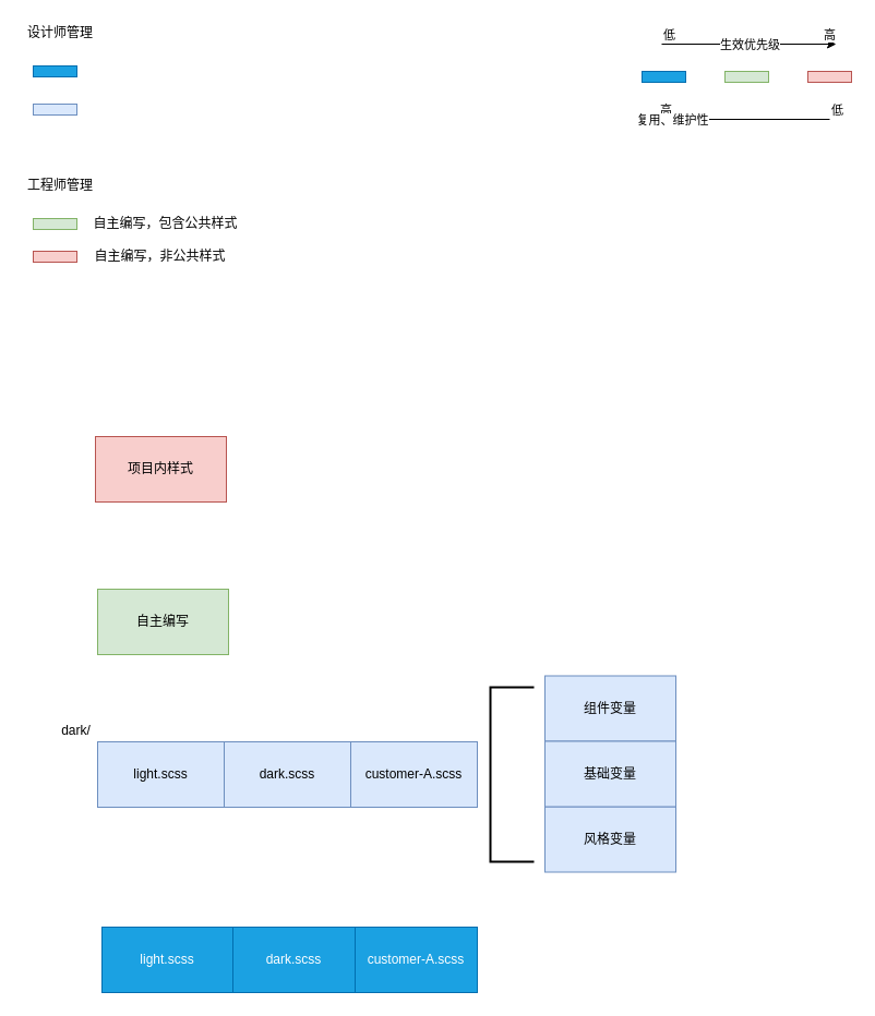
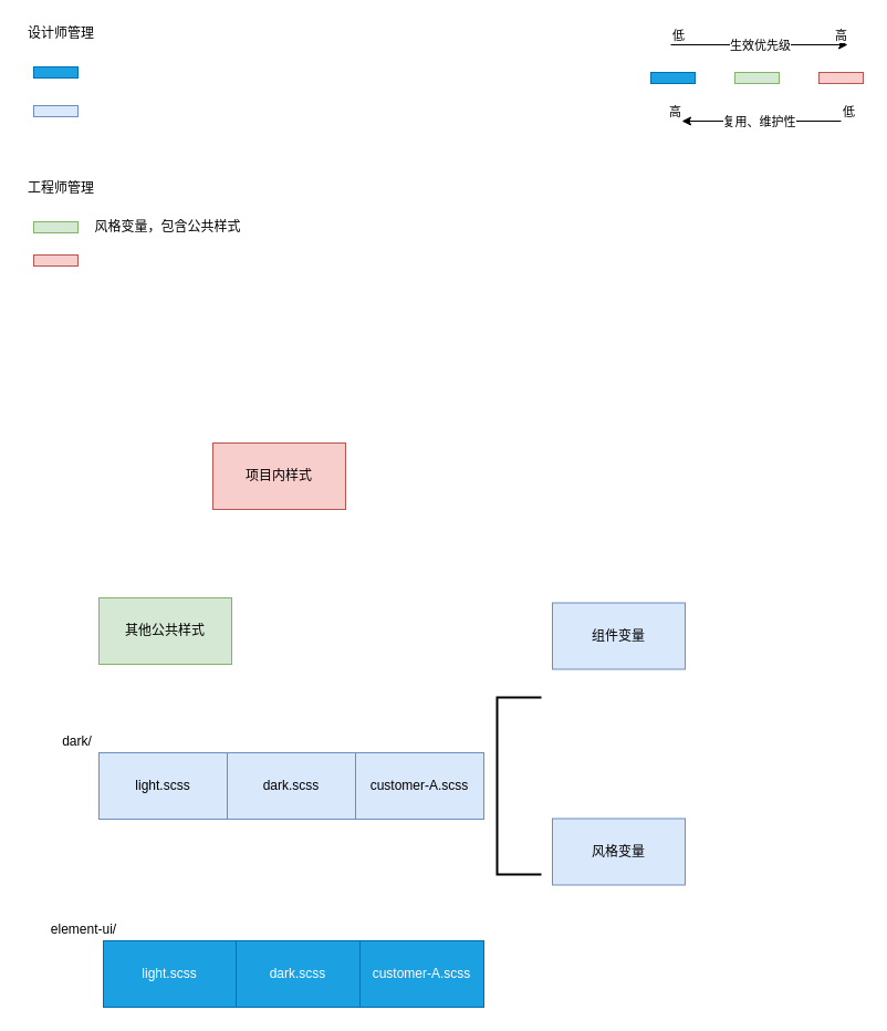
  <mxCell id="0" />
  <mxCell id="1" parent="0" />
  <mxCell id="2" value="dark.scss" style="rounded=0;whiteSpace=wrap;html=1;fillColor=#1ba1e2;strokeColor=#006EAF;fontColor=#ffffff;" parent="1" vertex="1"><mxGeometry x="213" y="850" width="112" height="60" as="geometry" /></mxCell>
  <mxCell id="3" value="light.scss" style="rounded=0;whiteSpace=wrap;html=1;fillColor=#1ba1e2;strokeColor=#006EAF;fontColor=#ffffff;" parent="1" vertex="1"><mxGeometry x="93" y="850" width="120" height="60" as="geometry" /></mxCell>
  <mxCell id="4" value="customer-A.scss" style="rounded=0;whiteSpace=wrap;html=1;fillColor=#1ba1e2;strokeColor=#006EAF;fontColor=#ffffff;" parent="1" vertex="1"><mxGeometry x="325" y="850" width="112" height="60" as="geometry" /></mxCell>
  <mxCell id="5" value="customer-A.scss" style="rounded=0;whiteSpace=wrap;html=1;fillColor=#dae8fc;strokeColor=#6c8ebf;" parent="1" vertex="1"><mxGeometry x="321" y="680" width="116" height="60" as="geometry" /></mxCell>
  <mxCell id="6" value="风格变量" style="rounded=0;whiteSpace=wrap;html=1;fillColor=#dae8fc;strokeColor=#6c8ebf;" parent="1" vertex="1"><mxGeometry x="499" y="739.5" width="120" height="60" as="geometry" /></mxCell>
- <mxCell id="7" value="组件变量" style="rounded=0;whiteSpace=wrap;html=1;fillColor=#dae8fc;strokeColor=#6c8ebf;" parent="1" vertex="1"><mxGeometry x="499" y="619.5" width="120" height="60" as="geometry" /></mxCell>
+ <mxCell id="7" value="组件变量" style="rounded=0;whiteSpace=wrap;html=1;fillColor=#dae8fc;strokeColor=#6c8ebf;" parent="1" vertex="1"><mxGeometry x="499" y="544.5" width="120" height="60" as="geometry" /></mxCell>
  <mxCell id="8" value="light.scss" style="rounded=0;whiteSpace=wrap;html=1;fillColor=#dae8fc;strokeColor=#6c8ebf;" parent="1" vertex="1"><mxGeometry x="89" y="680" width="116" height="60" as="geometry" /></mxCell>
  <mxCell id="9" value="dark.scss" style="rounded=0;whiteSpace=wrap;html=1;fillColor=#dae8fc;strokeColor=#6c8ebf;" parent="1" vertex="1"><mxGeometry x="205" y="680" width="116" height="60" as="geometry" /></mxCell>
  <mxCell id="10" value="设计师管理" style="text;html=1;strokeColor=none;fillColor=none;align=center;verticalAlign=middle;whiteSpace=wrap;rounded=0;" parent="1" vertex="1"><mxGeometry x="20" y="20" width="70" height="20" as="geometry" /></mxCell>
  <mxCell id="11" value="" style="rounded=0;whiteSpace=wrap;html=1;fillColor=#1ba1e2;strokeColor=#006EAF;fontColor=#ffffff;" parent="1" vertex="1"><mxGeometry x="30" y="60" width="40" height="10" as="geometry" /></mxCell>
  <mxCell id="12" value="" style="rounded=0;whiteSpace=wrap;html=1;fillColor=#dae8fc;strokeColor=#6c8ebf;" parent="1" vertex="1"><mxGeometry x="30" y="95" width="40" height="10" as="geometry" /></mxCell>
  <mxCell id="13" style="edgeStyle=orthogonalEdgeStyle;rounded=0;orthogonalLoop=1;jettySize=auto;html=1;exitX=0.5;exitY=1;exitDx=0;exitDy=0;" parent="1" source="6" target="6" edge="1"><mxGeometry relative="1" as="geometry" /></mxCell>
  <mxCell id="14" value="" style="rounded=0;whiteSpace=wrap;html=1;fillColor=#d5e8d4;strokeColor=#82b366;" parent="1" vertex="1"><mxGeometry x="30" y="200" width="40" height="10" as="geometry" /></mxCell>
- <mxCell id="15" value="自主编写，包含公共样式" style="text;html=1;align=center;verticalAlign=middle;resizable=0;points=[];autosize=1;" parent="1" vertex="1"><mxGeometry x="76" y="195" width="150" height="20" as="geometry" /></mxCell>
+ <mxCell id="15" value="风格变量，包含公共样式" style="text;html=1;align=center;verticalAlign=middle;resizable=0;points=[];autosize=1;" parent="1" vertex="1"><mxGeometry x="76" y="195" width="150" height="20" as="geometry" /></mxCell>
  <mxCell id="16" value="工程师管理" style="text;html=1;strokeColor=none;fillColor=none;align=center;verticalAlign=middle;whiteSpace=wrap;rounded=0;" parent="1" vertex="1"><mxGeometry x="20" y="160" width="70" height="20" as="geometry" /></mxCell>
  <mxCell id="17" value="" style="rounded=0;whiteSpace=wrap;html=1;fillColor=#d5e8d4;strokeColor=#82b366;" parent="1" vertex="1"><mxGeometry x="664" y="65" width="40" height="10" as="geometry" /></mxCell>
  <mxCell id="18" value="" style="rounded=0;whiteSpace=wrap;html=1;fillColor=#1ba1e2;strokeColor=#006EAF;fontColor=#ffffff;" parent="1" vertex="1"><mxGeometry x="588" y="65" width="40" height="10" as="geometry" /></mxCell>
  <mxCell id="19" value="" style="rounded=0;whiteSpace=wrap;html=1;fillColor=#f8cecc;strokeColor=#b85450;" parent="1" vertex="1"><mxGeometry x="740" y="65" width="40" height="10" as="geometry" /></mxCell>
  <mxCell id="20" value="Label" style="endArrow=classic;html=1;" parent="1" edge="1"><mxGeometry relative="1" as="geometry"><mxPoint x="606" y="40" as="sourcePoint" /><mxPoint x="766" y="40" as="targetPoint" /></mxGeometry></mxCell>
  <mxCell id="21" value="生效优先级" style="edgeLabel;resizable=0;html=1;align=center;verticalAlign=middle;" parent="20" connectable="0" vertex="1"><mxGeometry relative="1" as="geometry" /></mxCell>
  <mxCell id="22" value="低" style="edgeLabel;resizable=0;html=1;align=left;verticalAlign=bottom;" parent="20" connectable="0" vertex="1"><mxGeometry x="-1" relative="1" as="geometry" /></mxCell>
  <mxCell id="23" value="高" style="edgeLabel;resizable=0;html=1;align=right;verticalAlign=bottom;" parent="20" connectable="0" vertex="1"><mxGeometry x="1" relative="1" as="geometry" /></mxCell>
  <mxCell id="24" value="" style="endArrow=classic;html=1;" parent="1" edge="1"><mxGeometry x="0.125" y="-20" relative="1" as="geometry"><mxPoint x="760" y="109" as="sourcePoint" /><mxPoint x="616" y="109" as="targetPoint" /><mxPoint as="offset" /></mxGeometry></mxCell>
  <mxCell id="25" value="低" style="edgeLabel;resizable=0;html=1;align=left;verticalAlign=bottom;" parent="24" connectable="0" vertex="1"><mxGeometry x="-1" relative="1" as="geometry" /></mxCell>
  <mxCell id="26" value="高" style="edgeLabel;resizable=0;html=1;align=right;verticalAlign=bottom;" parent="24" connectable="0" vertex="1"><mxGeometry x="1" relative="1" as="geometry" /></mxCell>
- <mxCell id="27" value="&lt;span style=&quot;font-size: 11px ; background-color: rgb(255 , 255 , 255)&quot;&gt;复用、维护性&lt;/span&gt;" style="text;html=1;align=center;verticalAlign=middle;resizable=0;points=[];autosize=1;" parent="1" vertex="1"><mxGeometry x="576" y="100" width="80" height="20" as="geometry" /></mxCell>
- <mxCell id="28" value="项目内样式" style="rounded=0;whiteSpace=wrap;html=1;fillColor=#f8cecc;strokeColor=#b85450;" parent="1" vertex="1"><mxGeometry x="87" y="400" width="120" height="60" as="geometry" /></mxCell>
- <mxCell id="29" value="自主编写" style="rounded=0;whiteSpace=wrap;html=1;fillColor=#d5e8d4;strokeColor=#82b366;" parent="1" vertex="1"><mxGeometry x="89" y="540" width="120" height="60" as="geometry" /></mxCell>
+ <mxCell id="27" value="&lt;span style=&quot;font-size: 11px ; background-color: rgb(255 , 255 , 255)&quot;&gt;复用、维护性&lt;/span&gt;" style="text;html=1;align=center;verticalAlign=middle;resizable=0;points=[];autosize=1;" parent="1" vertex="1"><mxGeometry x="646" y="100" width="80" height="20" as="geometry" /></mxCell>
+ <mxCell id="28" value="项目内样式" style="rounded=0;whiteSpace=wrap;html=1;fillColor=#f8cecc;strokeColor=#b85450;" parent="1" vertex="1"><mxGeometry x="192" y="400" width="120" height="60" as="geometry" /></mxCell>
+ <mxCell id="29" value="其他公共样式" style="rounded=0;whiteSpace=wrap;html=1;fillColor=#d5e8d4;strokeColor=#82b366;" parent="1" vertex="1"><mxGeometry x="89" y="540" width="120" height="60" as="geometry" /></mxCell>
  <mxCell id="30" value="" style="rounded=0;whiteSpace=wrap;html=1;fillColor=#f8cecc;strokeColor=#b85450;" parent="1" vertex="1"><mxGeometry x="30" y="230" width="40" height="10" as="geometry" /></mxCell>
- <mxCell id="31" value="自主编写，非公共样式" style="text;html=1;align=center;verticalAlign=middle;resizable=0;points=[];autosize=1;" parent="1" vertex="1"><mxGeometry x="76" y="225" width="140" height="20" as="geometry" /></mxCell>
- <mxCell id="32" value="基础变量" style="rounded=0;whiteSpace=wrap;html=1;fillColor=#dae8fc;strokeColor=#6c8ebf;" parent="1" vertex="1"><mxGeometry x="499" y="679.5" width="120" height="60" as="geometry" /></mxCell>
  <mxCell id="33" value="" style="strokeWidth=2;html=1;shape=mxgraph.flowchart.annotation_1;align=left;pointerEvents=1;" parent="1" vertex="1"><mxGeometry x="449" y="630" width="40" height="160" as="geometry" /></mxCell>
+ <mxCell id="34" value="element-ui/&lt;br&gt;" style="text;html=1;align=center;verticalAlign=middle;resizable=0;points=[];autosize=1;" parent="1" vertex="1"><mxGeometry x="40" y="830" width="70" height="20" as="geometry" /></mxCell>
  <mxCell id="35" value="dark/" style="text;html=1;align=center;verticalAlign=middle;resizable=0;points=[];autosize=1;" parent="1" vertex="1"><mxGeometry x="49" y="660" width="40" height="20" as="geometry" /></mxCell>
